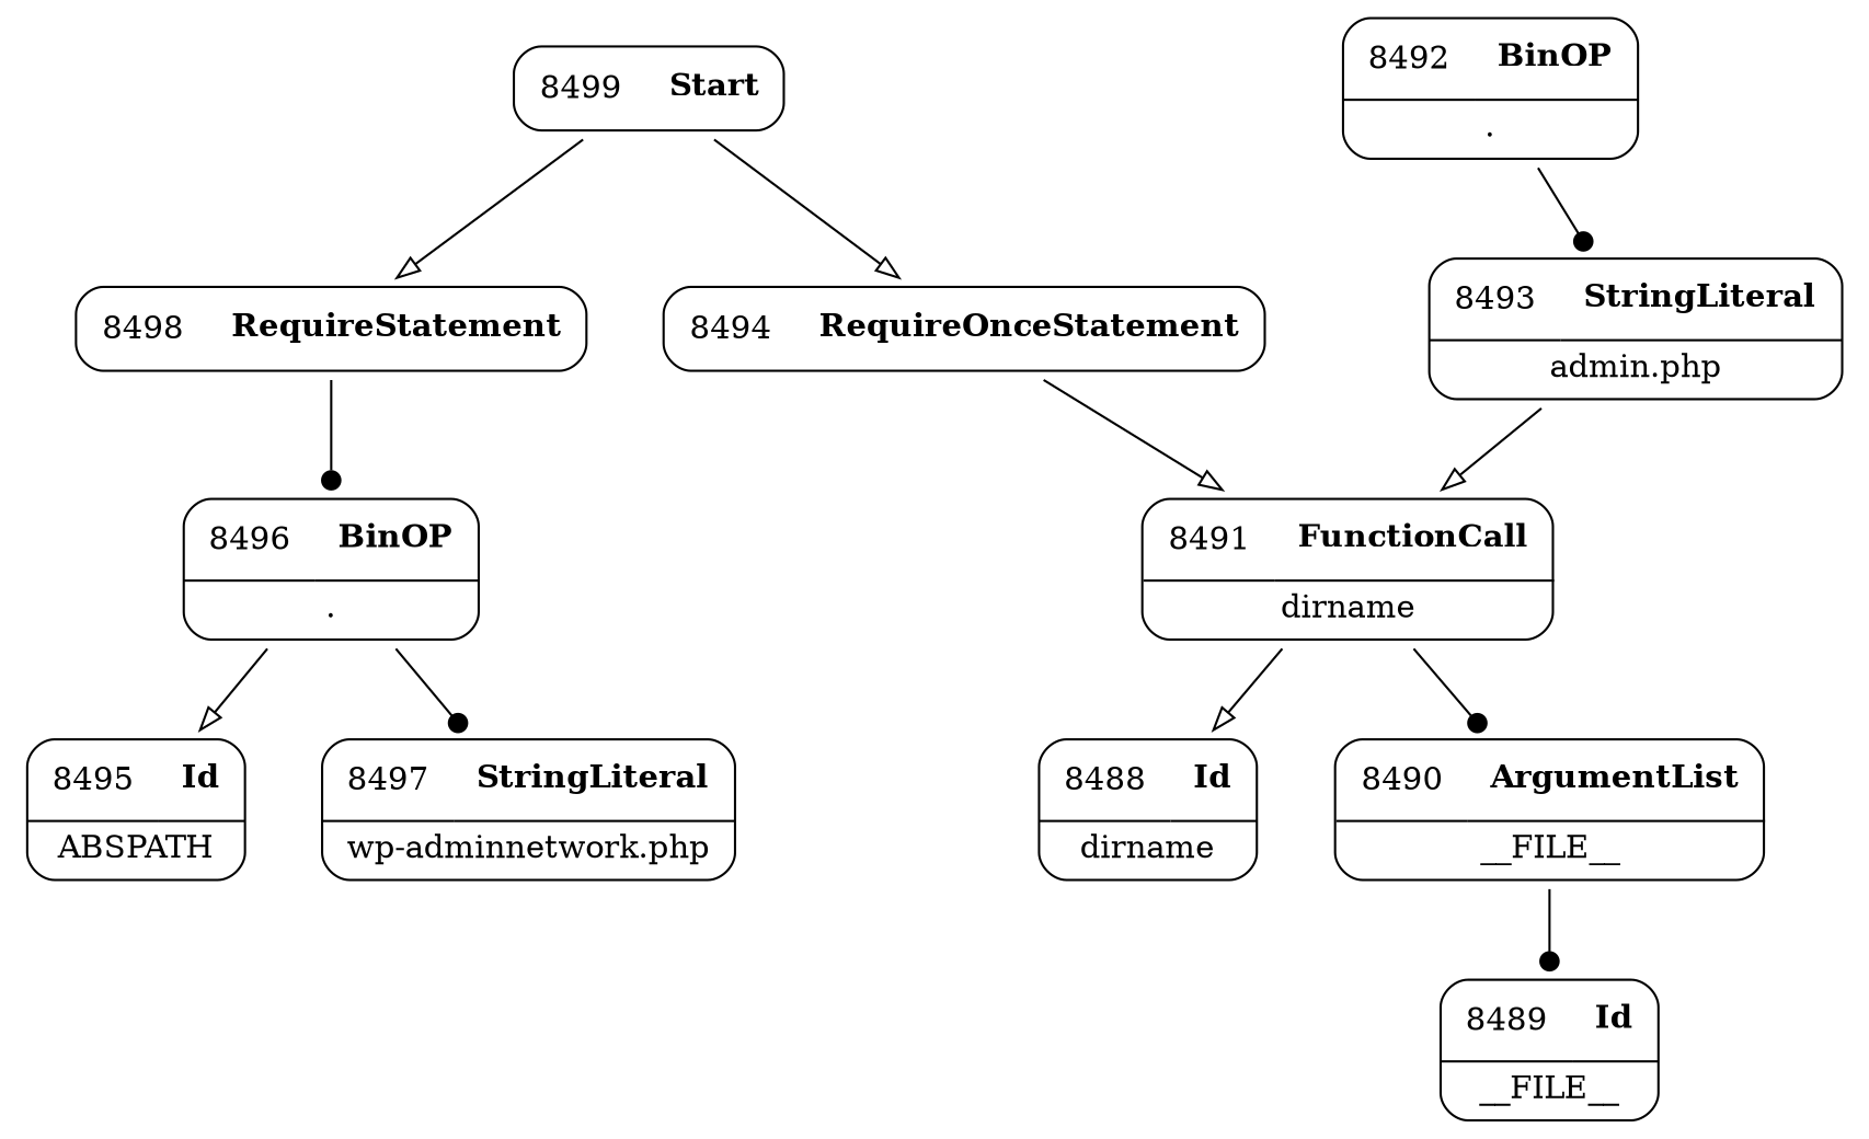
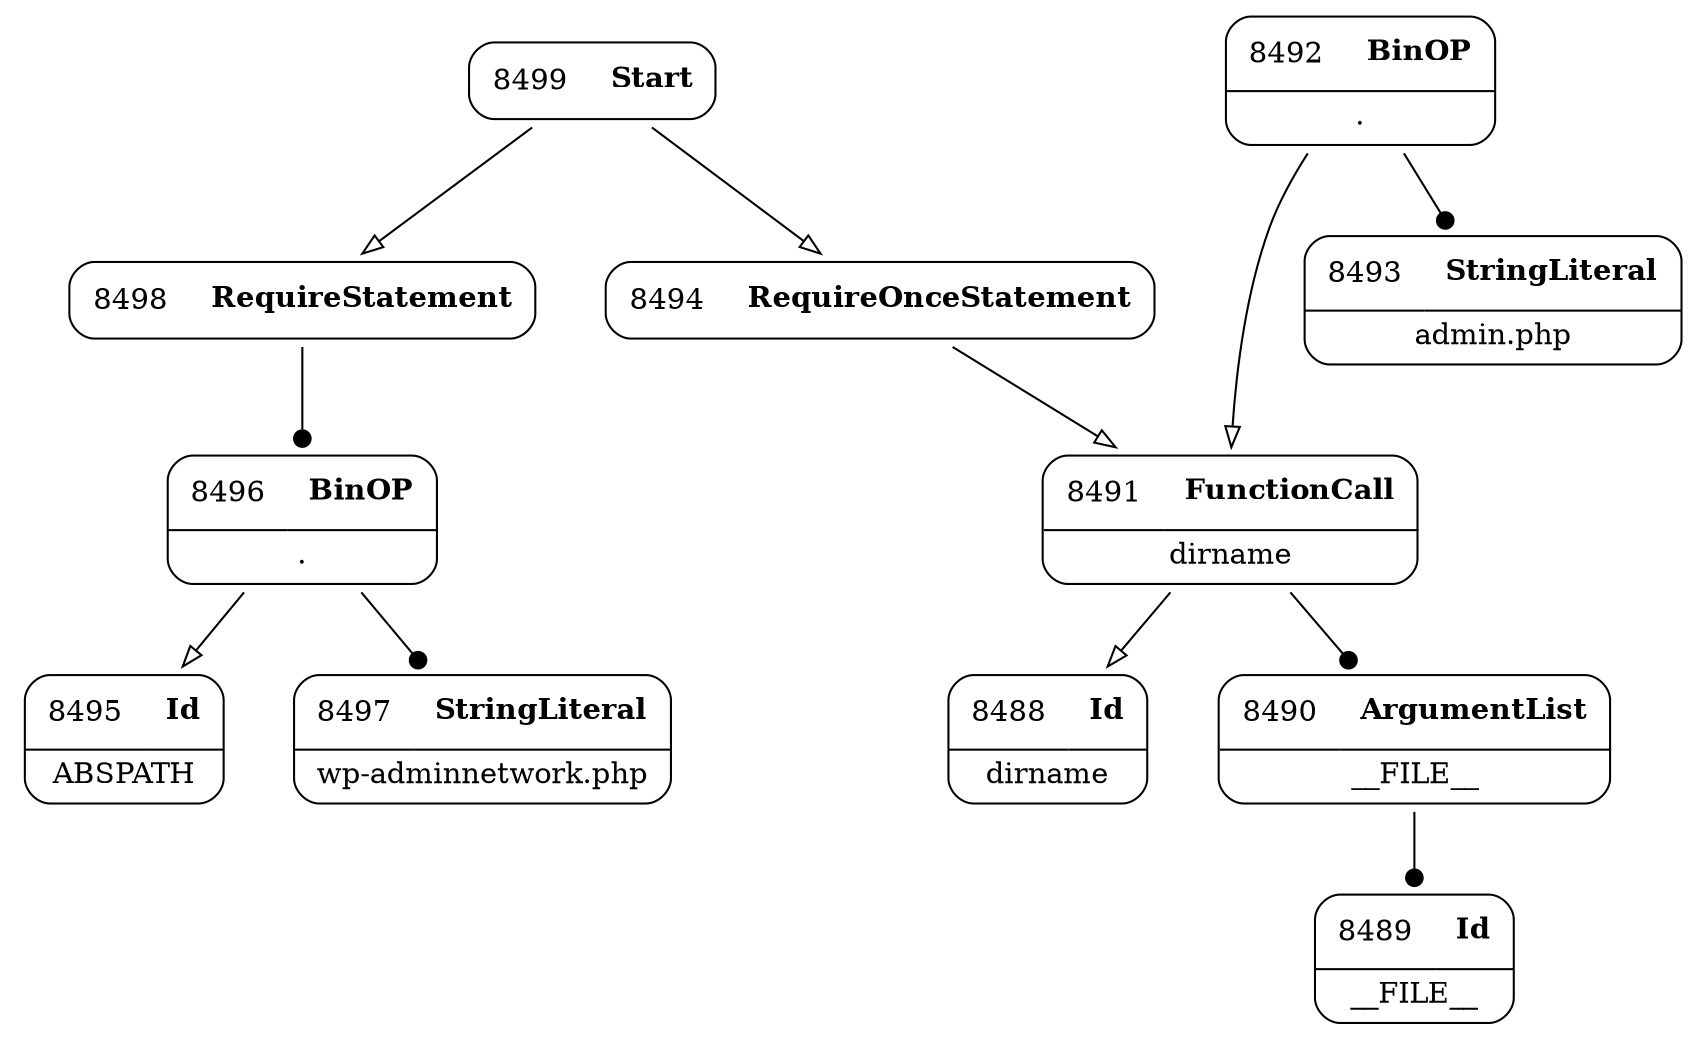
  digraph {
    node [shape=none]
    edge [arrowhead=onormal weight=2]
    n1 [label=<<TABLE border='1' cellspacing='0' cellpadding='10' style='rounded' ><TR><TD border='0'>8496</TD><TD border='0'><B>BinOP</B></TD></TR><HR/><TR><TD border='0' cellpadding='5' colspan='2'>.</TD></TR></TABLE>>]
    n2 [label=<<TABLE border='1' cellspacing='0' cellpadding='10' style='rounded' ><TR><TD border='0'>8495</TD><TD border='0'><B>Id</B></TD></TR><HR/><TR><TD border='0' cellpadding='5' colspan='2'>ABSPATH</TD></TR></TABLE>>]
    n3 [label=<<TABLE border='1' cellspacing='0' cellpadding='10' style='rounded' ><TR><TD border='0'>8497</TD><TD border='0'><B>StringLiteral</B></TD></TR><HR/><TR><TD border='0' cellpadding='5' colspan='2'>wp-adminnetwork.php</TD></TR></TABLE>>]
    n4 [label=<<TABLE border='1' cellspacing='0' cellpadding='10' style='rounded' ><TR><TD border='0'>8498</TD><TD border='0'><B>RequireStatement</B></TD></TR></TABLE>>]
    n5 [label=<<TABLE border='1' cellspacing='0' cellpadding='10' style='rounded' ><TR><TD border='0'>8499</TD><TD border='0'><B>Start</B></TD></TR></TABLE>>]
    n6 [label=<<TABLE border='1' cellspacing='0' cellpadding='10' style='rounded' ><TR><TD border='0'>8494</TD><TD border='0'><B>RequireOnceStatement</B></TD></TR></TABLE>>]
    n7 [label=<<TABLE border='1' cellspacing='0' cellpadding='10' style='rounded' ><TR><TD border='0'>8491</TD><TD border='0'><B>FunctionCall</B></TD></TR><HR/><TR><TD border='0' cellpadding='5' colspan='2'>dirname</TD></TR></TABLE>>]
    n8 [label=<<TABLE border='1' cellspacing='0' cellpadding='10' style='rounded' ><TR><TD border='0'>8492</TD><TD border='0'><B>BinOP</B></TD></TR><HR/><TR><TD border='0' cellpadding='5' colspan='2'>.</TD></TR></TABLE>>]
    n9 [label=<<TABLE border='1' cellspacing='0' cellpadding='10' style='rounded' ><TR><TD border='0'>8493</TD><TD border='0'><B>StringLiteral</B></TD></TR><HR/><TR><TD border='0' cellpadding='5' colspan='2'>admin.php</TD></TR></TABLE>>]
    n10 [label=<<TABLE border='1' cellspacing='0' cellpadding='10' style='rounded' ><TR><TD border='0'>8488</TD><TD border='0'><B>Id</B></TD></TR><HR/><TR><TD border='0' cellpadding='5' colspan='2'>dirname</TD></TR></TABLE>>]
    n11 [label=<<TABLE border='1' cellspacing='0' cellpadding='10' style='rounded' ><TR><TD border='0'>8489</TD><TD border='0'><B>Id</B></TD></TR><HR/><TR><TD border='0' cellpadding='5' colspan='2'>__FILE__</TD></TR></TABLE>>]
    n12 [label=<<TABLE border='1' cellspacing='0' cellpadding='10' style='rounded' ><TR><TD border='0'>8490</TD><TD border='0'><B>ArgumentList</B></TD></TR><HR/><TR><TD border='0' cellpadding='5' colspan='2'>__FILE__</TD></TR></TABLE>>]
    n1 -> n2
    n1 -> n3 [arrowhead=dot]
    n4 -> n1 [arrowhead=dot]
    n5 -> n4
    n5 -> n6
    n6 -> n7
    n7 -> n10
    n7 -> n12 [arrowhead=dot]
-   n9 -> n7
+   n8 -> n7
    n8 -> n9 [arrowhead=dot]
    n12 -> n11 [arrowhead=dot]
  }
